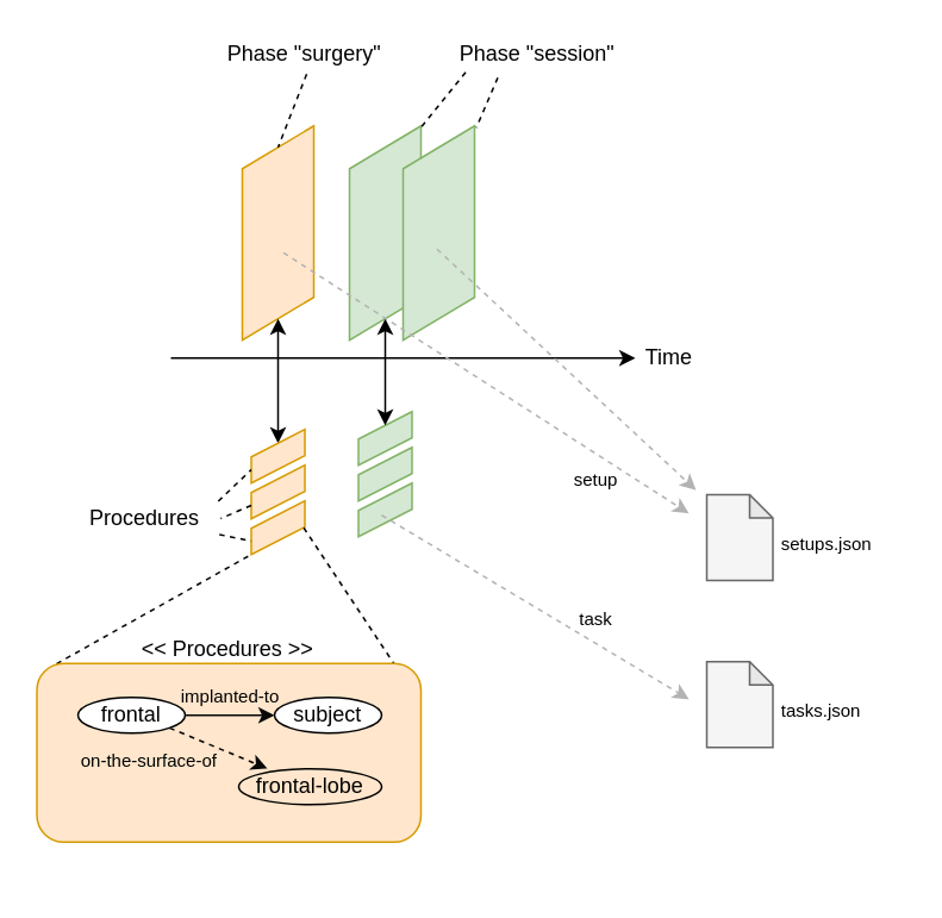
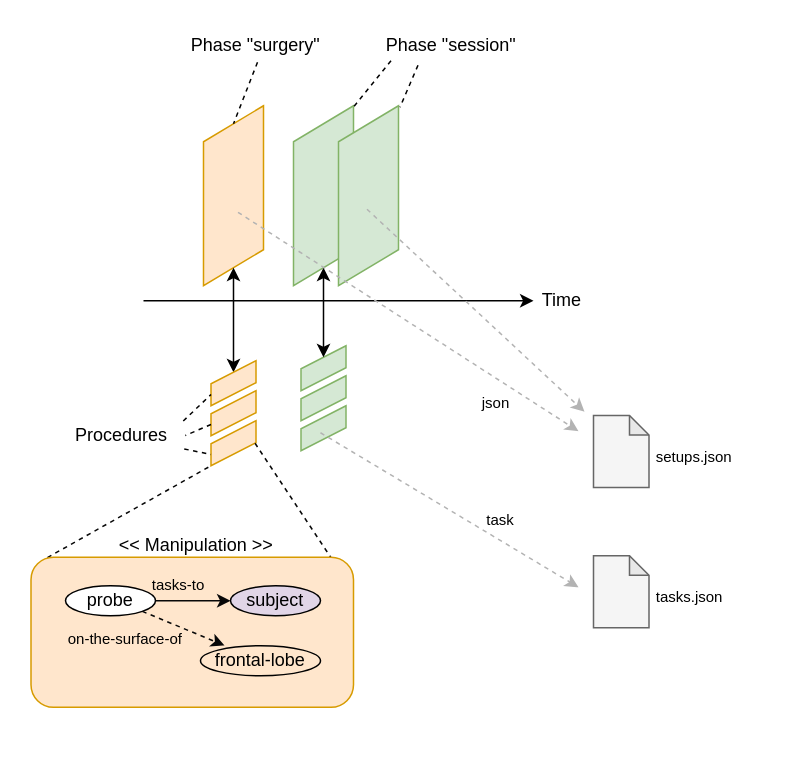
  <mxCell id="0" />
  <mxCell id="1" parent="0" />
  <mxCell id="2" value="" style="shape=parallelogram;perimeter=parallelogramPerimeter;whiteSpace=wrap;html=1;rotation=-90;flipH=1;fillColor=#ffe6cc;strokeColor=#d79b00;" parent="1" vertex="1"><mxGeometry x="95" y="110" width="120" height="40" as="geometry" /></mxCell>
  <mxCell id="3" value="" style="shape=parallelogram;perimeter=parallelogramPerimeter;whiteSpace=wrap;html=1;rotation=-90;flipH=1;fillColor=#d5e8d4;strokeColor=#82b366;" parent="1" vertex="1"><mxGeometry x="155" y="110" width="120" height="40" as="geometry" /></mxCell>
  <mxCell id="4" value="" style="shape=parallelogram;perimeter=parallelogramPerimeter;whiteSpace=wrap;html=1;rotation=-90;flipH=1;fillColor=#d5e8d4;strokeColor=#82b366;" parent="1" vertex="1"><mxGeometry x="185" y="110" width="120" height="40" as="geometry" /></mxCell>
  <mxCell id="5" value="" style="endArrow=classic;html=1;" parent="1" edge="1"><mxGeometry width="50" height="50" relative="1" as="geometry"><mxPoint x="95" y="200" as="sourcePoint" /><mxPoint x="355" y="200" as="targetPoint" /></mxGeometry></mxCell>
  <mxCell id="6" value="" style="endArrow=none;dashed=1;html=1;entryX=1;entryY=0.5;entryDx=0;entryDy=0;exitX=0.46;exitY=1.05;exitDx=0;exitDy=0;exitPerimeter=0;" parent="1" source="7" target="2" edge="1"><mxGeometry width="50" height="50" relative="1" as="geometry"><mxPoint x="205" y="40" as="sourcePoint" /><mxPoint x="125" y="210" as="targetPoint" /></mxGeometry></mxCell>
  <mxCell id="7" value="Phase &quot;surgery&quot;" style="text;html=1;resizable=0;points=[];autosize=1;align=left;verticalAlign=top;spacingTop=-4;" parent="1" vertex="1"><mxGeometry x="125" y="20" width="100" height="20" as="geometry" /></mxCell>
  <mxCell id="8" value="Phase &quot;session&quot;" style="text;html=1;resizable=0;points=[];autosize=1;align=left;verticalAlign=top;spacingTop=-4;" parent="1" vertex="1"><mxGeometry x="255" y="20" width="100" height="20" as="geometry" /></mxCell>
  <mxCell id="9" value="" style="endArrow=none;dashed=1;html=1;entryX=0.017;entryY=0.975;entryDx=0;entryDy=0;entryPerimeter=0;exitX=0.05;exitY=1;exitDx=0;exitDy=0;exitPerimeter=0;" parent="1" source="8" target="3" edge="1"><mxGeometry width="50" height="50" relative="1" as="geometry"><mxPoint x="75" y="260" as="sourcePoint" /><mxPoint x="125" y="210" as="targetPoint" /></mxGeometry></mxCell>
  <mxCell id="10" value="" style="endArrow=none;dashed=1;html=1;entryX=0.008;entryY=1.025;entryDx=0;entryDy=0;entryPerimeter=0;exitX=0.23;exitY=1.15;exitDx=0;exitDy=0;exitPerimeter=0;" parent="1" source="8" target="4" edge="1"><mxGeometry width="50" height="50" relative="1" as="geometry"><mxPoint x="75" y="260" as="sourcePoint" /><mxPoint x="125" y="210" as="targetPoint" /></mxGeometry></mxCell>
  <mxCell id="11" value="Time" style="text;html=1;resizable=0;points=[];autosize=1;align=left;verticalAlign=top;spacingTop=-4;" parent="1" vertex="1"><mxGeometry x="359" y="190" width="40" height="20" as="geometry" /></mxCell>
  <mxCell id="12" value="" style="endArrow=classic;startArrow=classic;html=1;entryX=0;entryY=0.5;entryDx=0;entryDy=0;exitX=1;exitY=0.5;exitDx=0;exitDy=0;" parent="1" source="13" target="2" edge="1"><mxGeometry width="50" height="50" relative="1" as="geometry"><mxPoint x="155" y="240" as="sourcePoint" /><mxPoint x="135" y="250" as="targetPoint" /></mxGeometry></mxCell>
  <mxCell id="13" value="" style="shape=parallelogram;perimeter=parallelogramPerimeter;whiteSpace=wrap;html=1;rotation=-90;flipH=1;fillColor=#ffe6cc;strokeColor=#d79b00;size=0.511;" parent="1" vertex="1"><mxGeometry x="140" y="240" width="30" height="30" as="geometry" /></mxCell>
  <mxCell id="14" value="" style="shape=parallelogram;perimeter=parallelogramPerimeter;whiteSpace=wrap;html=1;rotation=-90;flipH=1;fillColor=#ffe6cc;strokeColor=#d79b00;size=0.511;" parent="1" vertex="1"><mxGeometry x="140" y="260" width="30" height="30" as="geometry" /></mxCell>
  <mxCell id="15" value="" style="shape=parallelogram;perimeter=parallelogramPerimeter;whiteSpace=wrap;html=1;rotation=-90;flipH=1;fillColor=#ffe6cc;strokeColor=#d79b00;size=0.511;" parent="1" vertex="1"><mxGeometry x="140" y="280" width="30" height="30" as="geometry" /></mxCell>
  <mxCell id="16" value="" style="endArrow=none;dashed=1;html=1;entryX=0.25;entryY=0;entryDx=0;entryDy=0;exitX=1.019;exitY=0.009;exitDx=0;exitDy=0;exitPerimeter=0;" parent="1" source="19" target="13" edge="1"><mxGeometry width="50" height="50" relative="1" as="geometry"><mxPoint x="105" y="290" as="sourcePoint" /><mxPoint x="135" y="330" as="targetPoint" /></mxGeometry></mxCell>
  <mxCell id="17" value="" style="endArrow=none;dashed=1;html=1;exitX=0.25;exitY=0;exitDx=0;exitDy=0;entryX=1.036;entryY=0.491;entryDx=0;entryDy=0;entryPerimeter=0;" parent="1" source="14" target="19" edge="1"><mxGeometry width="50" height="50" relative="1" as="geometry"><mxPoint x="95" y="300" as="sourcePoint" /><mxPoint x="105" y="300" as="targetPoint" /></mxGeometry></mxCell>
  <mxCell id="18" value="" style="endArrow=none;dashed=1;html=1;entryX=0.25;entryY=0;entryDx=0;entryDy=0;exitX=1.027;exitY=0.94;exitDx=0;exitDy=0;exitPerimeter=0;" parent="1" source="19" target="15" edge="1"><mxGeometry width="50" height="50" relative="1" as="geometry"><mxPoint x="105" y="303" as="sourcePoint" /><mxPoint x="88.89" y="340.06" as="targetPoint" /></mxGeometry></mxCell>
  <mxCell id="19" value="Procedures" style="text;html=1;resizable=0;points=[];autosize=1;align=center;verticalAlign=top;spacingTop=-4;" parent="1" vertex="1"><mxGeometry x="40" y="280" width="80" height="20" as="geometry" /></mxCell>
  <mxCell id="20" value="" style="shape=parallelogram;perimeter=parallelogramPerimeter;whiteSpace=wrap;html=1;rotation=-90;flipH=1;fillColor=#d5e8d4;strokeColor=#82b366;size=0.511;" parent="1" vertex="1"><mxGeometry x="200" y="270" width="30" height="30" as="geometry" /></mxCell>
  <mxCell id="21" value="" style="shape=parallelogram;perimeter=parallelogramPerimeter;whiteSpace=wrap;html=1;rotation=-90;flipH=1;fillColor=#d5e8d4;strokeColor=#82b366;size=0.511;" parent="1" vertex="1"><mxGeometry x="200" y="250" width="30" height="30" as="geometry" /></mxCell>
  <mxCell id="22" value="" style="shape=parallelogram;perimeter=parallelogramPerimeter;whiteSpace=wrap;html=1;rotation=-90;flipH=1;fillColor=#d5e8d4;strokeColor=#82b366;size=0.511;" parent="1" vertex="1"><mxGeometry x="200" y="230" width="30" height="30" as="geometry" /></mxCell>
  <mxCell id="23" value="" style="endArrow=classic;startArrow=classic;html=1;entryX=0;entryY=0.5;entryDx=0;entryDy=0;exitX=1;exitY=0.5;exitDx=0;exitDy=0;" parent="1" source="22" target="3" edge="1"><mxGeometry width="50" height="50" relative="1" as="geometry"><mxPoint x="25" y="380" as="sourcePoint" /><mxPoint x="75" y="330" as="targetPoint" /></mxGeometry></mxCell>
  <mxCell id="24" value="" style="endArrow=classic;html=1;exitX=0.6;exitY=0.433;exitDx=0;exitDy=0;exitPerimeter=0;fillColor=#eeeeee;strokeColor=#B3B3B3;dashed=1;" parent="1" source="20" edge="1"><mxGeometry width="50" height="50" relative="1" as="geometry"><mxPoint x="25" y="380" as="sourcePoint" /><mxPoint x="385" y="391" as="targetPoint" /></mxGeometry></mxCell>
  <mxCell id="25" value="" style="endArrow=classic;html=1;exitX=0.575;exitY=0.475;exitDx=0;exitDy=0;exitPerimeter=0;fillColor=#eeeeee;strokeColor=#B3B3B3;dashed=1;" parent="1" source="4" edge="1"><mxGeometry width="50" height="50" relative="1" as="geometry"><mxPoint x="219.99" y="281" as="sourcePoint" /><mxPoint x="389" y="274" as="targetPoint" /></mxGeometry></mxCell>
  <mxCell id="26" value="" style="endArrow=none;dashed=1;html=1;strokeColor=#080808;fontSize=10;exitX=0.5;exitY=1;exitDx=0;exitDy=0;entryX=0.93;entryY=0.002;entryDx=0;entryDy=0;entryPerimeter=0;" parent="1" source="15" target="29" edge="1"><mxGeometry width="50" height="50" relative="1" as="geometry"><mxPoint x="130.5" y="355.5" as="sourcePoint" /><mxPoint x="180.5" y="305.5" as="targetPoint" /></mxGeometry></mxCell>
  <mxCell id="27" value="" style="endArrow=none;dashed=1;html=1;strokeColor=#080808;fontSize=10;exitX=0.051;exitY=0.002;exitDx=0;exitDy=0;exitPerimeter=0;" parent="1" source="29" edge="1"><mxGeometry width="50" height="50" relative="1" as="geometry"><mxPoint x="90" y="360" as="sourcePoint" /><mxPoint x="140" y="310" as="targetPoint" /></mxGeometry></mxCell>
  <mxCell id="28" value="" style="group" parent="1" vertex="1" connectable="0"><mxGeometry x="20" y="371" width="215" height="120.5" as="geometry" /></mxCell>
  <mxCell id="29" value="" style="rounded=1;whiteSpace=wrap;html=1;fontSize=10;fillColor=#ffe6cc;strokeColor=#d79b00;" parent="28" vertex="1"><mxGeometry width="215" height="100" as="geometry" /></mxCell>
- <mxCell id="30" value="frontal" style="ellipse;whiteSpace=wrap;html=1;" parent="28" vertex="1"><mxGeometry x="23" y="19" width="60" height="20" as="geometry" /></mxCell>
+ <mxCell id="30" value="probe" style="ellipse;whiteSpace=wrap;html=1;" parent="28" vertex="1"><mxGeometry x="23" y="19" width="60" height="20" as="geometry" /></mxCell>
  <mxCell id="31" value="" style="endArrow=classic;html=1;strokeColor=#080808;" parent="28" edge="1"><mxGeometry width="50" height="50" relative="1" as="geometry"><mxPoint x="83" y="29" as="sourcePoint" /><mxPoint x="133" y="29" as="targetPoint" /></mxGeometry></mxCell>
- <mxCell id="32" value="subject" style="ellipse;whiteSpace=wrap;html=1;" parent="28" vertex="1"><mxGeometry x="133" y="19" width="60" height="20" as="geometry" /></mxCell>
+ <mxCell id="32" value="subject" style="ellipse;whiteSpace=wrap;html=1;fillColor=#e1d5e7;" parent="28" vertex="1"><mxGeometry x="133" y="19" width="60" height="20" as="geometry" /></mxCell>
  <mxCell id="33" value="frontal-lobe" style="ellipse;whiteSpace=wrap;html=1;fillColor=#ffe6cc;" parent="28" vertex="1"><mxGeometry x="113" y="59" width="80" height="20" as="geometry" /></mxCell>
  <mxCell id="34" value="" style="endArrow=classic;html=1;strokeColor=#080808;exitX=1;exitY=1;exitDx=0;exitDy=0;entryX=0.2;entryY=-0.009;entryDx=0;entryDy=0;entryPerimeter=0;dashed=1;" parent="28" source="30" target="33" edge="1"><mxGeometry width="50" height="50" relative="1" as="geometry"><mxPoint x="93" y="39" as="sourcePoint" /><mxPoint x="143" y="39" as="targetPoint" /></mxGeometry></mxCell>
- <mxCell id="35" value="implanted-to" style="text;html=1;resizable=0;points=[];autosize=1;align=left;verticalAlign=top;spacingTop=-4;fontSize=10;" parent="28" vertex="1"><mxGeometry x="78.5" y="9.5" width="80" height="20" as="geometry" /></mxCell>
+ <mxCell id="35" value="tasks-to" style="text;html=1;resizable=0;points=[];autosize=1;align=left;verticalAlign=top;spacingTop=-4;fontSize=10;" parent="28" vertex="1"><mxGeometry x="78.5" y="9.5" width="80" height="20" as="geometry" /></mxCell>
  <mxCell id="36" value="on-the-surface-of" style="text;html=1;resizable=0;points=[];autosize=1;align=left;verticalAlign=top;spacingTop=-4;fontSize=10;" parent="28" vertex="1"><mxGeometry x="22.5" y="46" width="90" height="10" as="geometry" /></mxCell>
  <mxCell id="37" value="task" style="text;html=1;resizable=0;points=[];autosize=1;align=left;verticalAlign=top;spacingTop=-4;fontSize=10;" parent="1" vertex="1"><mxGeometry x="321.5" y="337.5" width="30" height="10" as="geometry" /></mxCell>
- <mxCell id="38" value="setup" style="text;html=1;resizable=0;points=[];autosize=1;align=left;verticalAlign=top;spacingTop=-4;fontSize=10;" parent="1" vertex="1"><mxGeometry x="319" y="260" width="40" height="10" as="geometry" /></mxCell>
+ <mxCell id="38" value="json" style="text;html=1;resizable=0;points=[];autosize=1;align=left;verticalAlign=top;spacingTop=-4;fontSize=10;" parent="1" vertex="1"><mxGeometry x="319" y="260" width="40" height="10" as="geometry" /></mxCell>
  <mxCell id="39" value="" style="shape=note;whiteSpace=wrap;html=1;backgroundOutline=1;darkOpacity=0.05;fontSize=10;size=13;fillColor=#f5f5f5;strokeColor=#666666;fontColor=#333333;" parent="1" vertex="1"><mxGeometry x="395" y="276.5" width="37" height="48" as="geometry" /></mxCell>
  <mxCell id="40" value="" style="shape=note;whiteSpace=wrap;html=1;backgroundOutline=1;darkOpacity=0.05;fontSize=10;size=13;fillColor=#f5f5f5;strokeColor=#666666;fontColor=#333333;" parent="1" vertex="1"><mxGeometry x="395" y="370" width="37" height="48" as="geometry" /></mxCell>
  <mxCell id="41" value="setups.json" style="text;html=1;resizable=0;points=[];autosize=1;align=left;verticalAlign=top;spacingTop=-4;fontSize=10;" parent="1" vertex="1"><mxGeometry x="435" y="295.5" width="70" height="10" as="geometry" /></mxCell>
  <mxCell id="42" value="tasks.json" style="text;html=1;resizable=0;points=[];autosize=1;align=left;verticalAlign=top;spacingTop=-4;fontSize=10;" parent="1" vertex="1"><mxGeometry x="435" y="389" width="60" height="10" as="geometry" /></mxCell>
- <mxCell id="43" value="&amp;lt;&amp;lt; Procedures &amp;gt;&amp;gt;" style="text;html=1;resizable=0;points=[];autosize=1;align=left;verticalAlign=top;spacingTop=-4;" parent="1" vertex="1"><mxGeometry x="77" y="352.5" width="120" height="20" as="geometry" /></mxCell>
+ <mxCell id="43" value="&amp;lt;&amp;lt; Manipulation &amp;gt;&amp;gt;" style="text;html=1;resizable=0;points=[];autosize=1;align=left;verticalAlign=top;spacingTop=-4;" parent="1" vertex="1"><mxGeometry x="77" y="352.5" width="120" height="20" as="geometry" /></mxCell>
  <mxCell id="44" value="" style="endArrow=classic;html=1;exitX=0.592;exitY=0.575;exitDx=0;exitDy=0;exitPerimeter=0;fillColor=#eeeeee;strokeColor=#B3B3B3;dashed=1;" parent="1" source="2" edge="1"><mxGeometry width="50" height="50" relative="1" as="geometry"><mxPoint x="229.99" y="291" as="sourcePoint" /><mxPoint x="385" y="287" as="targetPoint" /></mxGeometry></mxCell>
